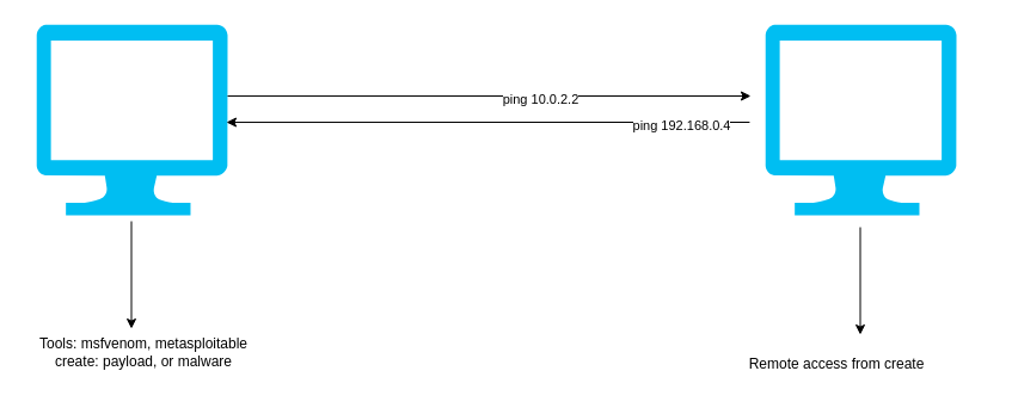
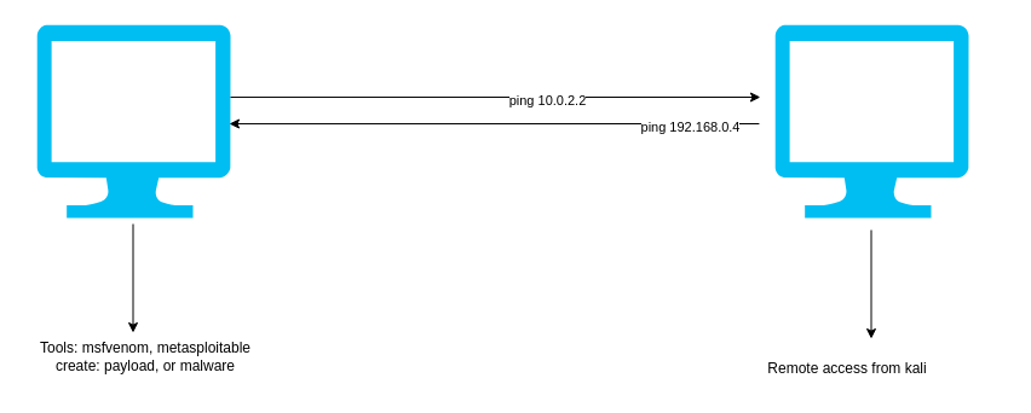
  <mxCell id="0" />
  <mxCell id="1" parent="0" />
  <mxCell id="2" value="" style="verticalLabelPosition=bottom;html=1;verticalAlign=top;align=center;strokeColor=none;fillColor=#00BEF2;shape=mxgraph.azure.computer;pointerEvents=1;" vertex="1" parent="1"><mxGeometry x="30" y="20" width="160" height="160" as="geometry" /></mxCell>
  <mxCell id="3" value="" style="verticalLabelPosition=bottom;html=1;verticalAlign=top;align=center;strokeColor=none;fillColor=#00BEF2;shape=mxgraph.azure.computer;pointerEvents=1;" vertex="1" parent="1"><mxGeometry x="640" y="20" width="160" height="160" as="geometry" /></mxCell>
  <mxCell id="4" value="" style="endArrow=classic;html=1;rounded=0;exitX=1.013;exitY=0.394;exitDx=0;exitDy=0;exitPerimeter=0;" edge="1" parent="1"><mxGeometry width="50" height="50" relative="1" as="geometry"><mxPoint x="190" y="80.04" as="sourcePoint" /><mxPoint x="627.92" y="80" as="targetPoint" /></mxGeometry></mxCell>
  <mxCell id="5" value="ping 10.0.2.2" style="edgeLabel;html=1;align=center;verticalAlign=middle;resizable=0;points=[];" vertex="1" connectable="0" parent="4"><mxGeometry x="0.192" y="-2" relative="1" as="geometry"><mxPoint as="offset" /></mxGeometry></mxCell>
  <mxCell id="6" value="" style="endArrow=classic;html=1;rounded=0;exitX=1.013;exitY=0.394;exitDx=0;exitDy=0;exitPerimeter=0;" edge="1" parent="1"><mxGeometry width="50" height="50" relative="1" as="geometry"><mxPoint x="626.92" y="102" as="sourcePoint" /><mxPoint x="189" y="102.04" as="targetPoint" /></mxGeometry></mxCell>
  <mxCell id="7" value="ping 192.168.0.4" style="edgeLabel;html=1;align=center;verticalAlign=middle;resizable=0;points=[];" vertex="1" connectable="0" parent="6"><mxGeometry x="-0.74" y="2" relative="1" as="geometry"><mxPoint as="offset" /></mxGeometry></mxCell>
  <mxCell id="8" value="" style="endArrow=classic;html=1;rounded=0;" edge="1" parent="1"><mxGeometry width="50" height="50" relative="1" as="geometry"><mxPoint x="109.5" y="185" as="sourcePoint" /><mxPoint x="109.5" y="275" as="targetPoint" /></mxGeometry></mxCell>
  <mxCell id="9" value="" style="endArrow=classic;html=1;rounded=0;" edge="1" parent="1"><mxGeometry width="50" height="50" relative="1" as="geometry"><mxPoint x="719.5" y="190" as="sourcePoint" /><mxPoint x="719.5" y="280" as="targetPoint" /></mxGeometry></mxCell>
  <mxCell id="10" value="Tools: msfvenom, metasploitable&lt;div&gt;create: payload, or malware&lt;/div&gt;" style="text;html=1;align=center;verticalAlign=middle;whiteSpace=wrap;rounded=0;" vertex="1" parent="1"><mxGeometry x="20" y="280" width="200" height="30" as="geometry" /></mxCell>
- <mxCell id="11" value="Remote access from create" style="text;html=1;align=center;verticalAlign=middle;whiteSpace=wrap;rounded=0;" vertex="1" parent="1"><mxGeometry x="570" y="290" width="260" height="30" as="geometry" /></mxCell>
+ <mxCell id="11" value="Remote access from kali" style="text;html=1;align=center;verticalAlign=middle;whiteSpace=wrap;rounded=0;" vertex="1" parent="1"><mxGeometry x="570" y="290" width="260" height="30" as="geometry" /></mxCell>
